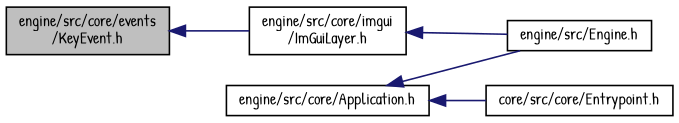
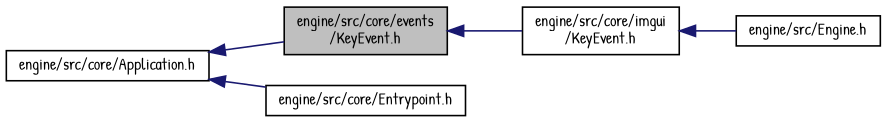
  digraph {
    fontname="Patrick Hand"
    rankdir=LR
    node [color=black fillcolor=white fontname="Patrick Hand" fontsize=10 shape=record style=filled]
    edge [color=midnightblue dir=back fontname="Patrick Hand" fontsize=10 labelfontname=Helvetica labelfontsize=10 style=solid]
    n1 [fillcolor=grey75 fontcolor=black height=0.2 label="engine/src/core/events\l/KeyEvent.h" width=0.4]
-   n2 [height=0.2 label="engine/src/core/imgui\l/ImGuiLayer.h" width=0.4]
+   n2 [height=0.2 label="engine/src/core/imgui\l/KeyEvent.h" width=0.4]
    n3 [height=0.2 label="engine/src/Engine.h" width=0.4]
    n4 [height=0.2 label="engine/src/core/Application.h" width=0.4]
-   n5 [height=0.2 label="core/src/core/Entrypoint.h" width=0.4]
+   n5 [height=0.2 label="engine/src/core/Entrypoint.h" width=0.4]
    n1 -> n2
    n2 -> n3
-   n4 -> n3
+   n4 -> n1
    n4 -> n5
  }
